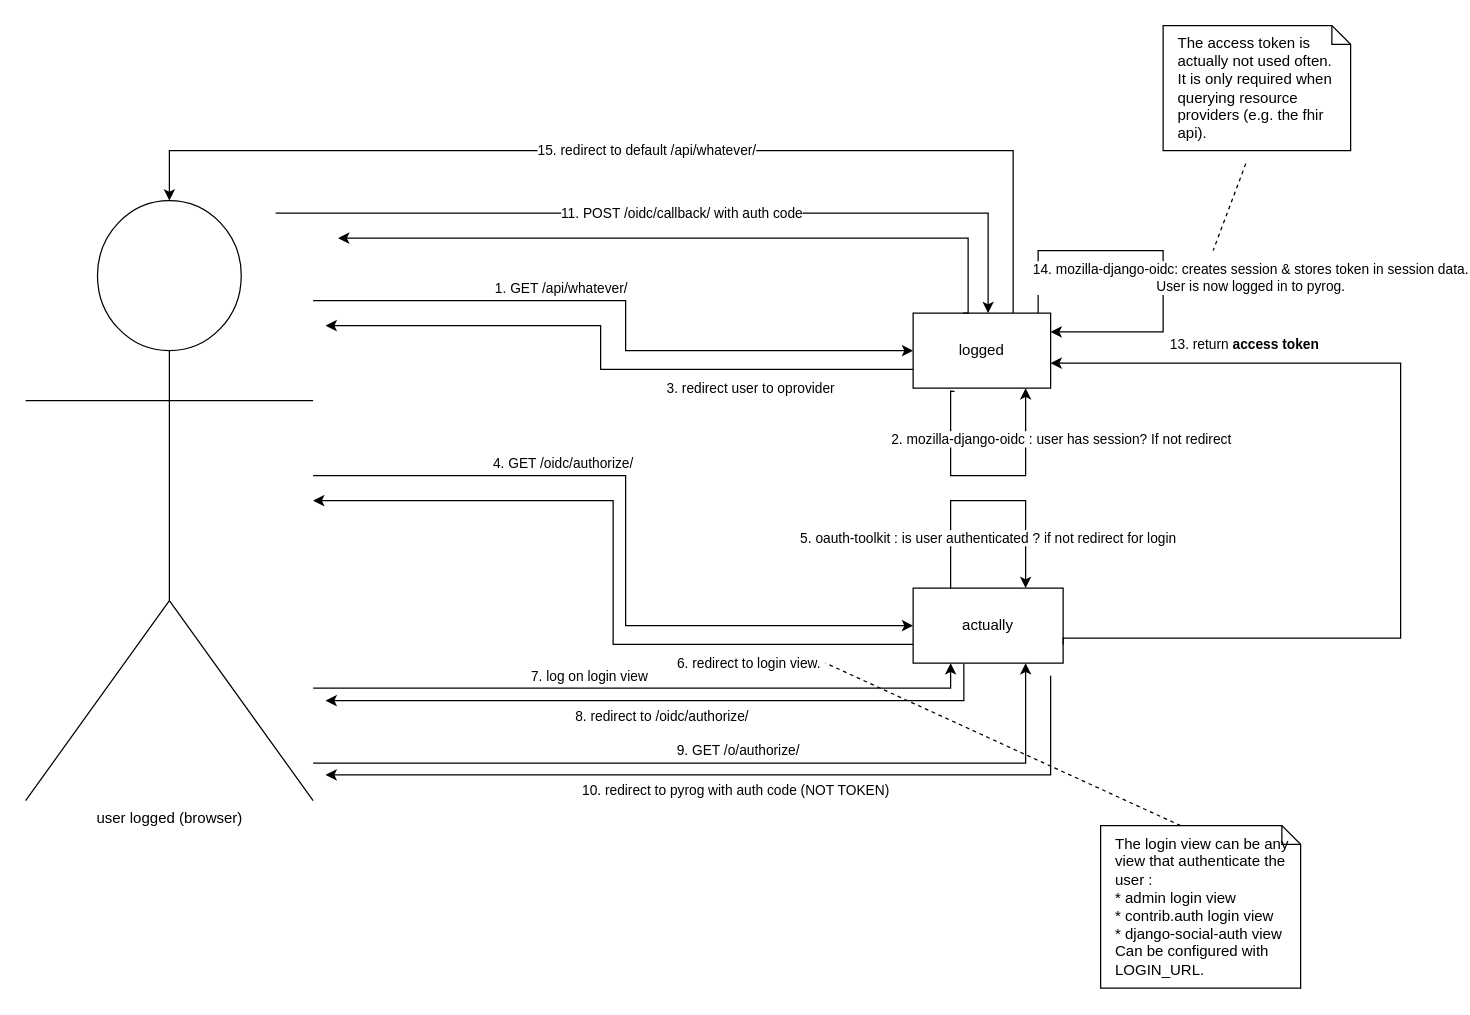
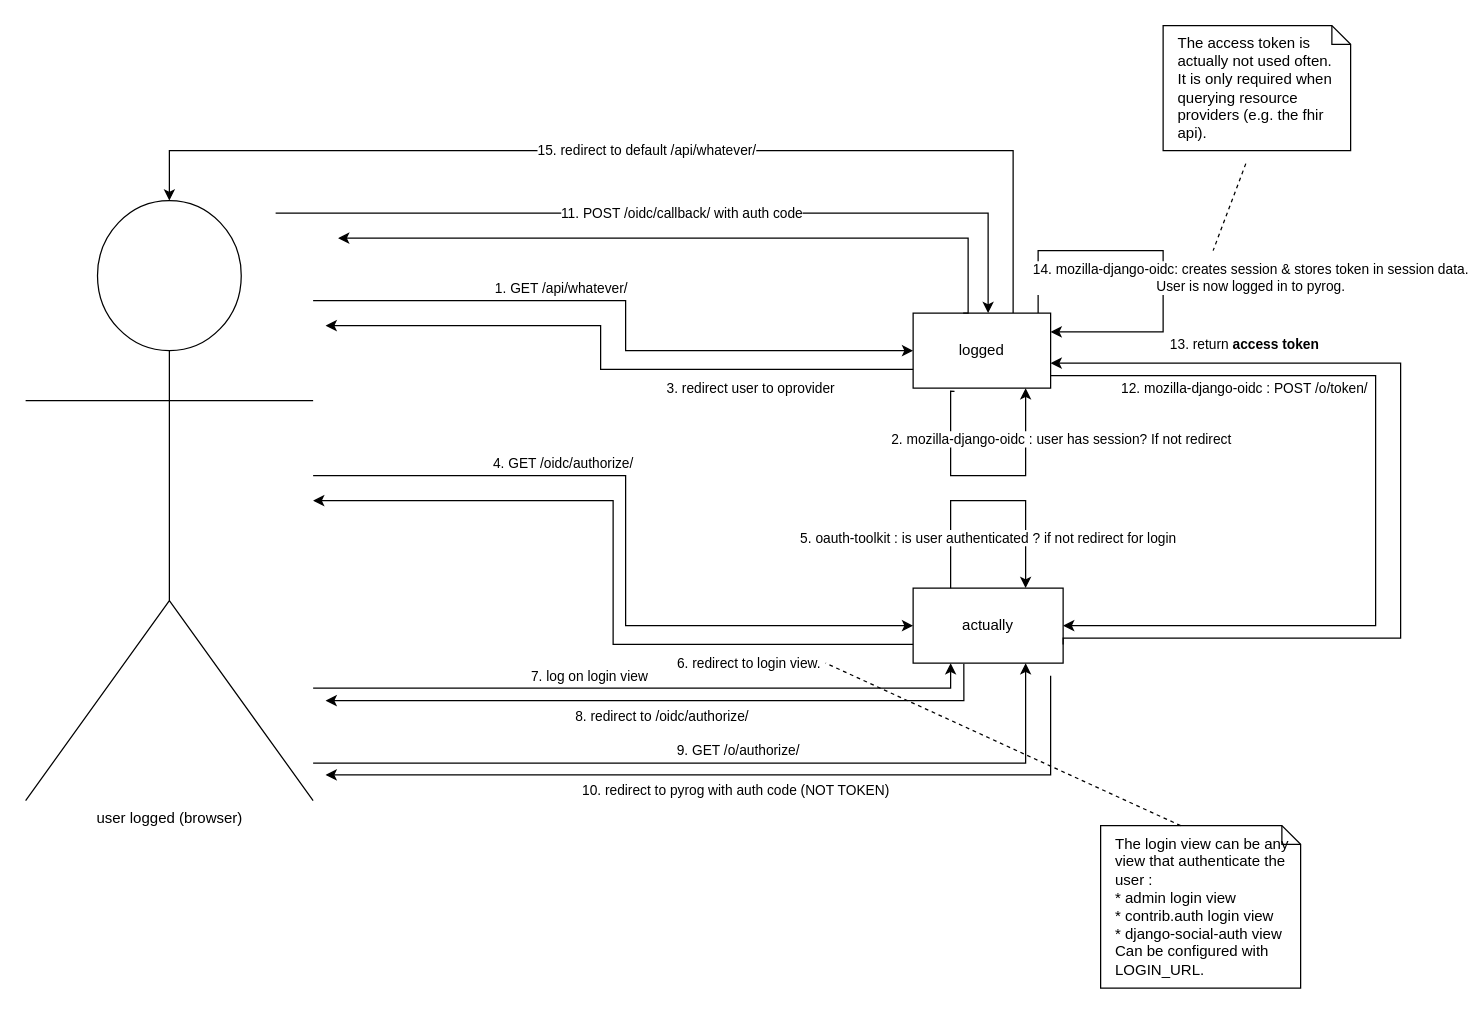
  <mxCell id="0" />
  <mxCell id="1" parent="0" />
+ <mxCell id="2" value="12. mozilla-django-oidc : POST /o/token/" style="edgeStyle=orthogonalEdgeStyle;rounded=0;orthogonalLoop=1;jettySize=auto;html=1;entryX=1;entryY=0.5;entryDx=0;entryDy=0;" parent="1" source="5" target="13" edge="1"><mxGeometry x="-0.562" y="-10" relative="1" as="geometry"><mxPoint x="1000" y="490" as="targetPoint" /><Array as="points"><mxPoint x="1100" y="300" /><mxPoint x="1100" y="500" /></Array><mxPoint as="offset" /></mxGeometry></mxCell>
  <mxCell id="3" value="14. mozilla-django-oidc: creates session &amp;amp; stores token in session data.&lt;br&gt;User is now logged in to pyrog." style="edgeStyle=orthogonalEdgeStyle;rounded=0;orthogonalLoop=1;jettySize=auto;html=1;entryX=1;entryY=0.25;entryDx=0;entryDy=0;" parent="1" source="5" target="5" edge="1"><mxGeometry x="0.127" y="70" relative="1" as="geometry"><mxPoint x="890" y="210" as="targetPoint" /><Array as="points"><mxPoint x="830" y="200" /><mxPoint x="930" y="200" /><mxPoint x="930" y="265" /></Array><mxPoint as="offset" /></mxGeometry></mxCell>
  <mxCell id="4" value="15. redirect to default /api/whatever/" style="edgeStyle=orthogonalEdgeStyle;rounded=0;orthogonalLoop=1;jettySize=auto;html=1;" parent="1" source="5" target="10" edge="1"><mxGeometry relative="1" as="geometry"><mxPoint x="770" y="120" as="targetPoint" /><Array as="points"><mxPoint x="810" y="120" /><mxPoint x="135" y="120" /></Array></mxGeometry></mxCell>
  <mxCell id="5" value="logged" style="rounded=0;whiteSpace=wrap;html=1;" parent="1" vertex="1"><mxGeometry x="730" y="250" width="110" height="60" as="geometry" /></mxCell>
  <mxCell id="6" value="1. GET /api/whatever/&amp;nbsp;" style="edgeStyle=orthogonalEdgeStyle;rounded=0;orthogonalLoop=1;jettySize=auto;html=1;entryX=0;entryY=0.5;entryDx=0;entryDy=0;" parent="1" source="10" target="5" edge="1"><mxGeometry x="-0.231" y="10" relative="1" as="geometry"><Array as="points"><mxPoint x="500" y="240" /><mxPoint x="500" y="280" /></Array><mxPoint as="offset" /></mxGeometry></mxCell>
  <mxCell id="7" value="4. GET /oidc/authorize/" style="edgeStyle=orthogonalEdgeStyle;rounded=0;orthogonalLoop=1;jettySize=auto;html=1;entryX=0;entryY=0.5;entryDx=0;entryDy=0;" parent="1" source="10" target="13" edge="1"><mxGeometry x="-0.333" y="10" relative="1" as="geometry"><Array as="points"><mxPoint x="500" y="380" /><mxPoint x="500" y="500" /></Array><mxPoint as="offset" /></mxGeometry></mxCell>
  <mxCell id="8" style="edgeStyle=orthogonalEdgeStyle;rounded=0;orthogonalLoop=1;jettySize=auto;html=1;entryX=0.25;entryY=1;entryDx=0;entryDy=0;" parent="1" source="10" target="13" edge="1"><mxGeometry relative="1" as="geometry"><Array as="points"><mxPoint x="760" y="550" /></Array></mxGeometry></mxCell>
  <mxCell id="9" value="7. log on login view" style="edgeLabel;html=1;align=center;verticalAlign=middle;resizable=0;points=[];" parent="8" vertex="1" connectable="0"><mxGeometry x="0.014" relative="1" as="geometry"><mxPoint x="-49" y="-10" as="offset" /></mxGeometry></mxCell>
  <mxCell id="10" value="user logged (browser)" style="shape=umlActor;verticalLabelPosition=bottom;verticalAlign=top;html=1;outlineConnect=0;" parent="1" vertex="1"><mxGeometry x="20" y="160" width="230" height="480" as="geometry" /></mxCell>
  <mxCell id="11" value="3. redirect user to oprovider" style="edgeStyle=orthogonalEdgeStyle;rounded=0;orthogonalLoop=1;jettySize=auto;html=1;exitX=0;exitY=0.75;exitDx=0;exitDy=0;" parent="1" source="5" edge="1"><mxGeometry x="-0.485" y="15" relative="1" as="geometry"><mxPoint x="730" y="450" as="sourcePoint" /><mxPoint x="260" y="260" as="targetPoint" /><Array as="points"><mxPoint x="480" y="295" /><mxPoint x="480" y="260" /></Array><mxPoint as="offset" /></mxGeometry></mxCell>
  <mxCell id="12" value="2. mozilla-django-oidc : user has session? If not redirect&amp;nbsp;" style="edgeStyle=orthogonalEdgeStyle;rounded=0;orthogonalLoop=1;jettySize=auto;html=1;exitX=0.301;exitY=1.042;exitDx=0;exitDy=0;exitPerimeter=0;" parent="1" source="5" edge="1"><mxGeometry x="0.6" y="-30" relative="1" as="geometry"><mxPoint x="820" y="310" as="targetPoint" /><Array as="points"><mxPoint x="760" y="313" /><mxPoint x="760" y="380" /><mxPoint x="820" y="380" /></Array><mxPoint as="offset" /></mxGeometry></mxCell>
  <mxCell id="13" value="actually" style="rounded=0;whiteSpace=wrap;html=1;" parent="1" vertex="1"><mxGeometry x="730" y="470" width="120" height="60" as="geometry" /></mxCell>
  <mxCell id="14" value="5. oauth-toolkit : is user authenticated ? if not redirect for login" style="edgeStyle=orthogonalEdgeStyle;rounded=0;orthogonalLoop=1;jettySize=auto;html=1;entryX=0.75;entryY=0;entryDx=0;entryDy=0;exitX=0.25;exitY=0;exitDx=0;exitDy=0;" parent="1" source="13" target="13" edge="1"><mxGeometry x="0.6" y="-30" relative="1" as="geometry"><mxPoint x="760" y="470" as="sourcePoint" /><mxPoint x="820" y="470" as="targetPoint" /><Array as="points"><mxPoint x="760" y="400" /><mxPoint x="820" y="400" /></Array><mxPoint as="offset" /></mxGeometry></mxCell>
  <mxCell id="15" value="6. redirect to login view.&amp;nbsp;" style="edgeStyle=orthogonalEdgeStyle;rounded=0;orthogonalLoop=1;jettySize=auto;html=1;exitX=0;exitY=0.75;exitDx=0;exitDy=0;" parent="1" source="13" edge="1"><mxGeometry x="-0.563" y="15" relative="1" as="geometry"><mxPoint x="445.034" y="370" as="sourcePoint" /><mxPoint x="250" y="400" as="targetPoint" /><Array as="points"><mxPoint x="490" y="515" /><mxPoint x="490" y="400" /></Array><mxPoint as="offset" /></mxGeometry></mxCell>
  <mxCell id="16" style="edgeStyle=orthogonalEdgeStyle;rounded=0;orthogonalLoop=1;jettySize=auto;html=1;exitX=0.338;exitY=1.01;exitDx=0;exitDy=0;exitPerimeter=0;" parent="1" source="13" edge="1"><mxGeometry relative="1" as="geometry"><mxPoint x="260" y="560" as="sourcePoint" /><mxPoint x="260" y="560" as="targetPoint" /><Array as="points"><mxPoint x="771" y="560" /></Array></mxGeometry></mxCell>
  <mxCell id="17" value="8. redirect to /oidc/authorize/" style="edgeLabel;html=1;align=center;verticalAlign=middle;resizable=0;points=[];" parent="16" vertex="1" connectable="0"><mxGeometry x="0.007" y="1" relative="1" as="geometry"><mxPoint y="11" as="offset" /></mxGeometry></mxCell>
  <mxCell id="18" value="9. GET /o/authorize/" style="edgeStyle=orthogonalEdgeStyle;rounded=0;orthogonalLoop=1;jettySize=auto;html=1;entryX=0.75;entryY=1;entryDx=0;entryDy=0;" parent="1" target="13" edge="1"><mxGeometry x="0.046" y="10" relative="1" as="geometry"><mxPoint x="250" y="610" as="sourcePoint" /><mxPoint x="820" y="610" as="targetPoint" /><Array as="points"><mxPoint x="820" y="610" /></Array><mxPoint as="offset" /></mxGeometry></mxCell>
  <mxCell id="19" style="edgeStyle=orthogonalEdgeStyle;rounded=0;orthogonalLoop=1;jettySize=auto;html=1;" parent="1" edge="1"><mxGeometry relative="1" as="geometry"><mxPoint x="840" y="540" as="sourcePoint" /><mxPoint x="260" y="619.4" as="targetPoint" /><Array as="points"><mxPoint x="840" y="619" /></Array></mxGeometry></mxCell>
  <mxCell id="20" value="10. redirect to pyrog with auth code (NOT TOKEN)" style="edgeLabel;html=1;align=center;verticalAlign=middle;resizable=0;points=[];" parent="19" vertex="1" connectable="0"><mxGeometry x="0.007" y="1" relative="1" as="geometry"><mxPoint y="11" as="offset" /></mxGeometry></mxCell>
  <mxCell id="21" value="11. POST /oidc/callback/ with auth code" style="edgeStyle=orthogonalEdgeStyle;rounded=0;orthogonalLoop=1;jettySize=auto;html=1;" parent="1" edge="1"><mxGeometry relative="1" as="geometry"><mxPoint x="220" y="170" as="sourcePoint" /><mxPoint x="790" y="250" as="targetPoint" /><Array as="points"><mxPoint x="790" y="170" /></Array></mxGeometry></mxCell>
  <mxCell id="22" value="" style="edgeStyle=orthogonalEdgeStyle;rounded=0;orthogonalLoop=1;jettySize=auto;html=1;exitX=0.364;exitY=0;exitDx=0;exitDy=0;exitPerimeter=0;" parent="1" source="5" edge="1"><mxGeometry relative="1" as="geometry"><mxPoint x="240" y="190" as="sourcePoint" /><mxPoint x="270" y="190" as="targetPoint" /><Array as="points"><mxPoint x="774" y="190" /></Array></mxGeometry></mxCell>
  <mxCell id="23" value="13. return &lt;b&gt;access token&lt;/b&gt;" style="edgeStyle=orthogonalEdgeStyle;rounded=0;orthogonalLoop=1;jettySize=auto;html=1;exitX=1;exitY=0.75;exitDx=0;exitDy=0;" parent="1" source="13" edge="1"><mxGeometry x="0.6" y="-15" relative="1" as="geometry"><mxPoint x="850" y="290" as="sourcePoint" /><mxPoint x="840" y="290" as="targetPoint" /><Array as="points"><mxPoint x="850" y="510" /><mxPoint x="1120" y="510" /><mxPoint x="1120" y="290" /><mxPoint x="840" y="290" /></Array><mxPoint as="offset" /></mxGeometry></mxCell>
  <mxCell id="24" value="The login view can be any view that authenticate the user :&lt;br&gt;* admin login view&lt;br&gt;* contrib.auth login view&lt;br&gt;* django-social-auth view&lt;br&gt;Can be configured with LOGIN_URL." style="shape=note;size=15;align=left;spacingLeft=10;html=1;whiteSpace=wrap;" parent="1" vertex="1"><mxGeometry x="880" y="660" width="160" height="130" as="geometry" /></mxCell>
  <mxCell id="25" value="" style="edgeStyle=none;endArrow=none;exitX=0.4;exitY=0;dashed=1;html=1;" parent="1" source="24" edge="1"><mxGeometry x="1" relative="1" as="geometry"><mxPoint x="660" y="530" as="targetPoint" /></mxGeometry></mxCell>
  <mxCell id="26" value="The access token is&amp;nbsp; actually not used often.&lt;br&gt;It is only required when querying resource providers (e.g. the fhir api)." style="shape=note;size=15;align=left;spacingLeft=10;html=1;whiteSpace=wrap;" parent="1" vertex="1"><mxGeometry x="930" y="20" width="150" height="100" as="geometry" /></mxCell>
  <mxCell id="27" value="" style="edgeStyle=none;endArrow=none;exitX=0.441;exitY=1.104;dashed=1;html=1;exitDx=0;exitDy=0;exitPerimeter=0;" parent="1" source="26" edge="1"><mxGeometry x="1" relative="1" as="geometry"><mxPoint x="970" y="200" as="targetPoint" /></mxGeometry></mxCell>
